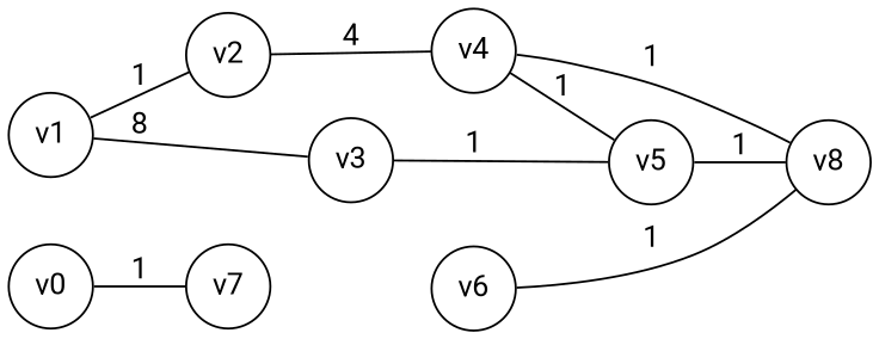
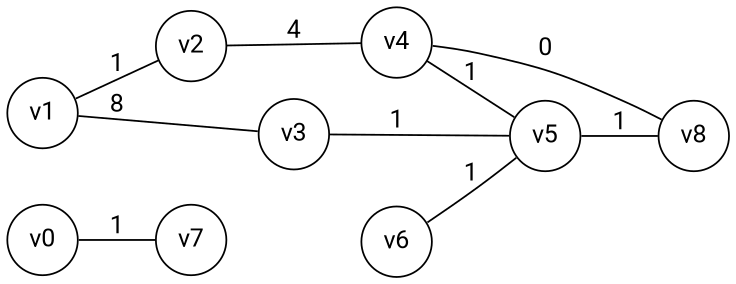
  graph {
    fontname=Roboto
    rankdir=LR
    node [fontname=Roboto shape=circle]
    edge [fontname=Roboto]
    n1 [label=v0]
    n2 [label=v7]
    n3 [label=v1]
    n4 [label=v2]
    n5 [label=v3]
    n6 [label=v4]
    n7 [label=v5]
    n8 [label=v8]
    n9 [label=v6]
    n1 -- n2 [label=1]
    n3 -- n4 [label=1]
    n3 -- n5 [label=8]
    n4 -- n6 [label=4]
    n5 -- n7 [label=1]
    n6 -- n7 [label=1]
-   n6 -- n8 [label=1]
+   n6 -- n8 [label=0]
    n7 -- n8 [label=1]
-   n9 -- n8 [label=1]
+   n9 -- n7 [label=1]
  }
